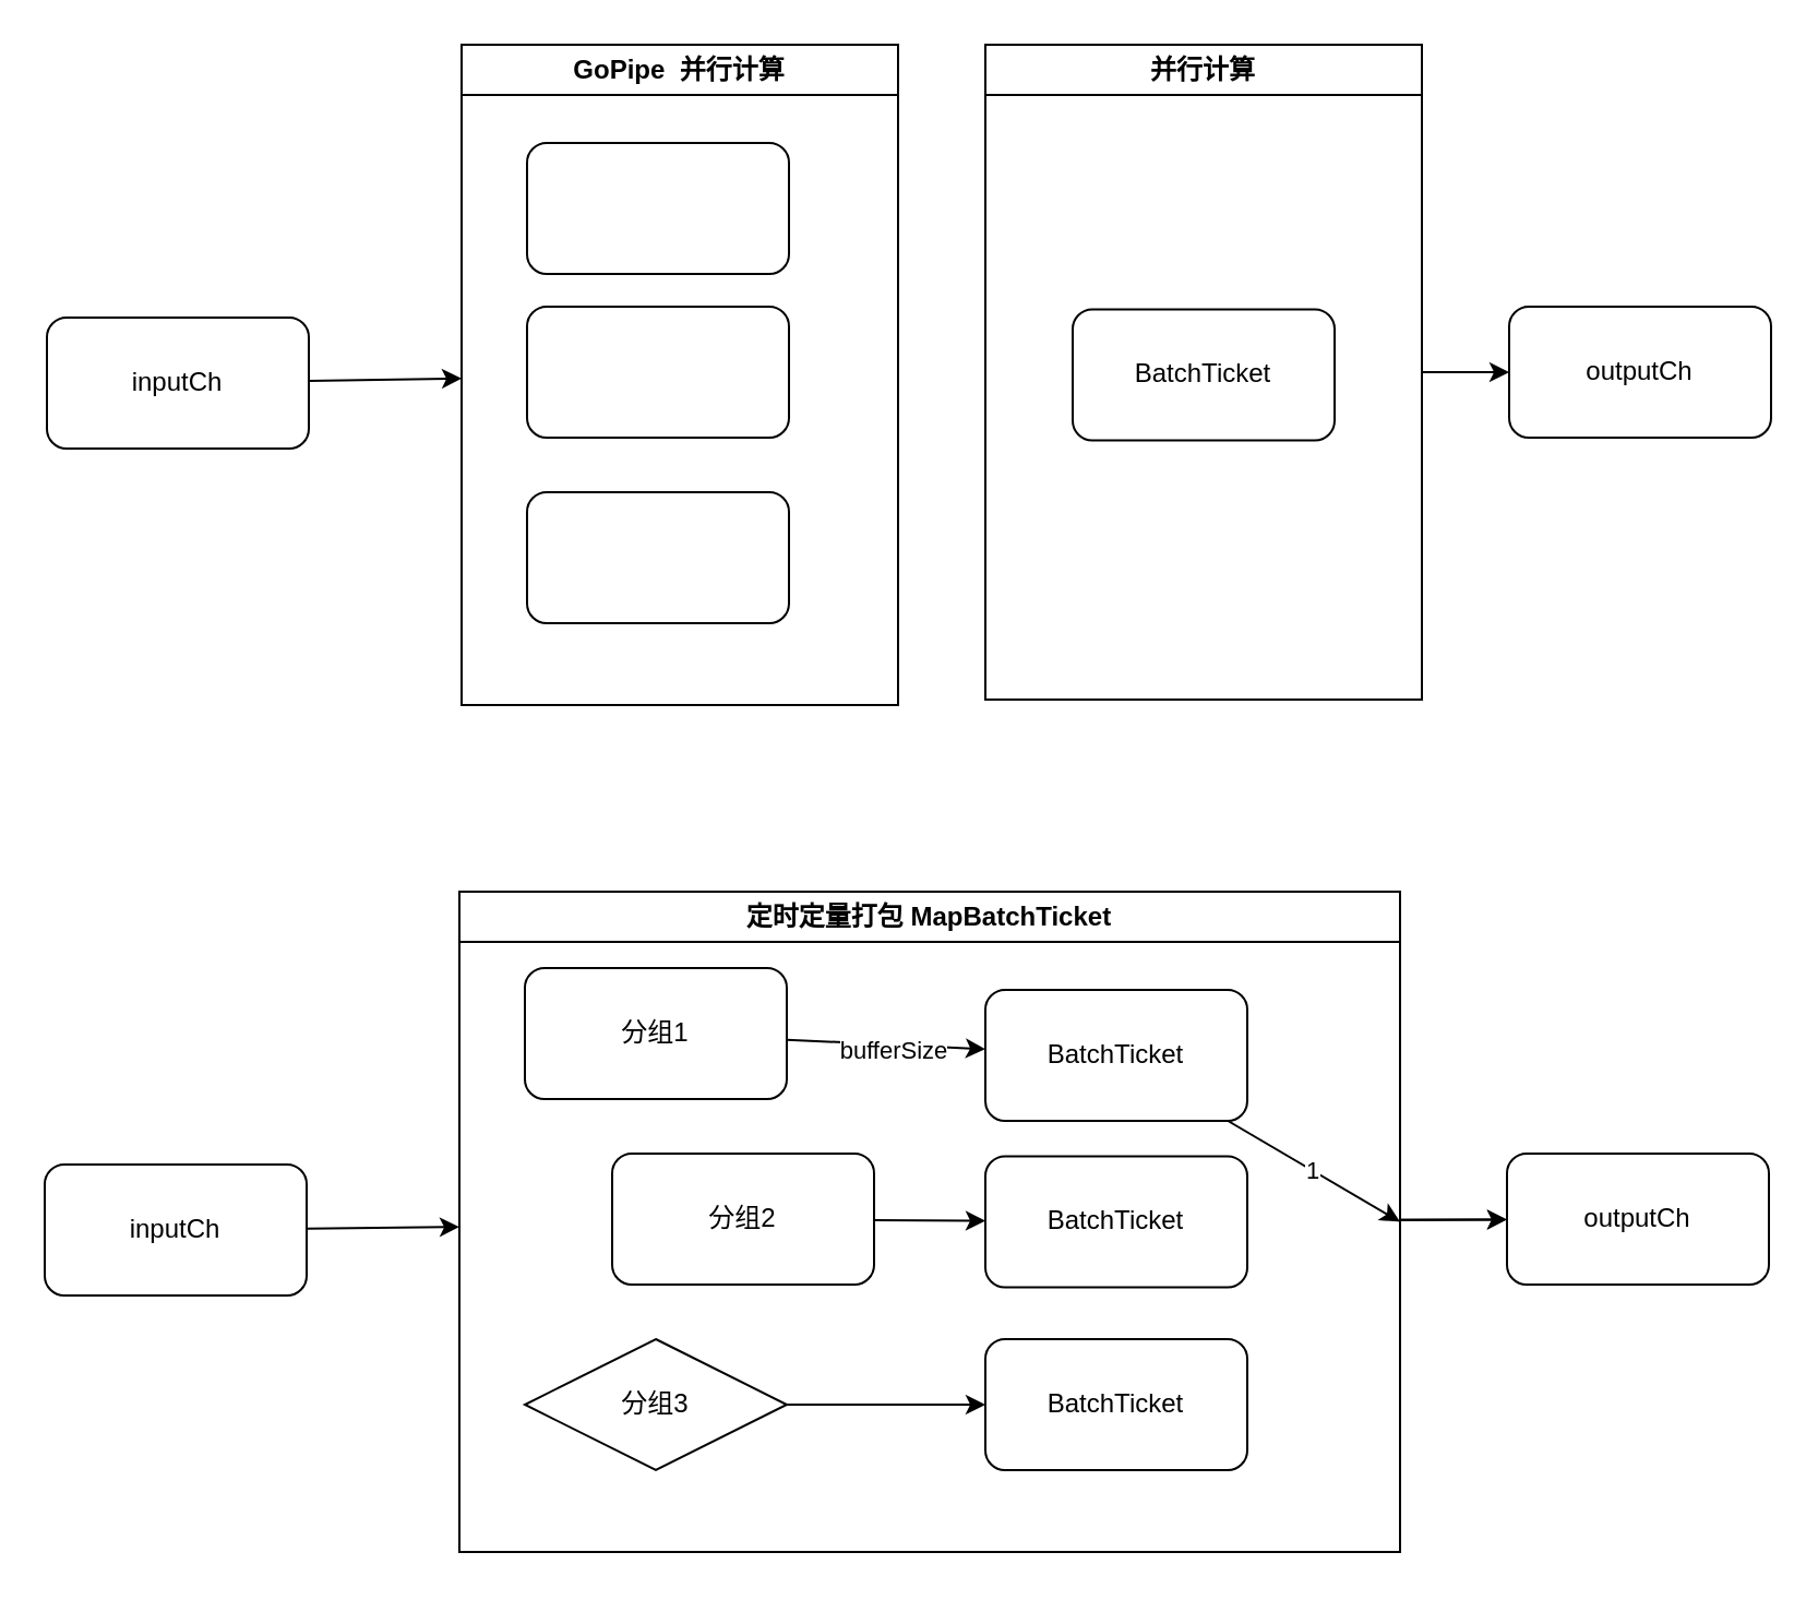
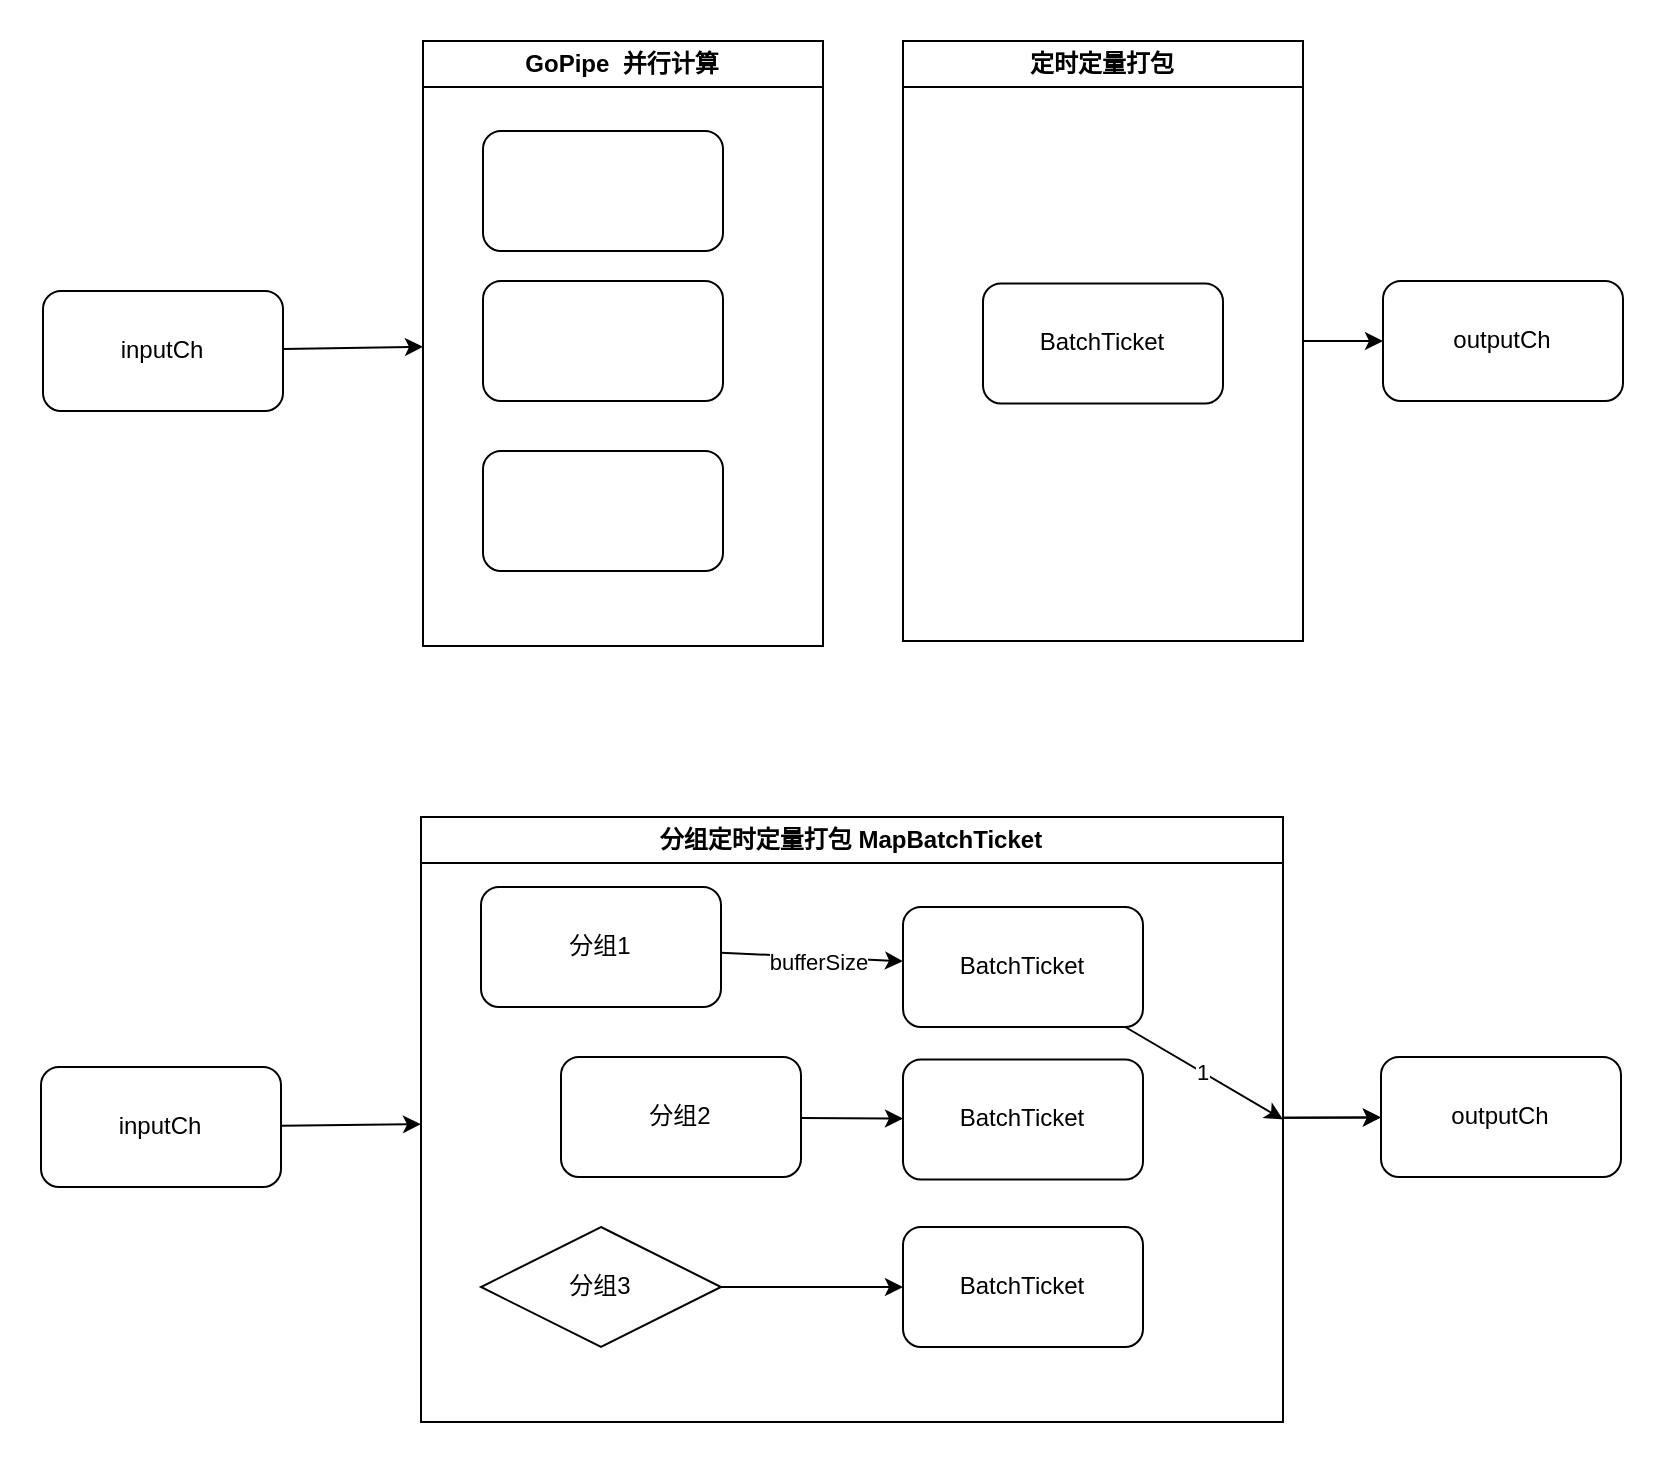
  <mxCell id="0" />
  <mxCell id="1" parent="0" />
  <mxCell id="2" value="inputCh" style="rounded=1;whiteSpace=wrap;html=1;" parent="1" vertex="1"><mxGeometry x="21" y="145" width="120" height="60" as="geometry" /></mxCell>
  <mxCell id="3" style="edgeStyle=none;html=1;" parent="1" source="2" target="4" edge="1"><mxGeometry relative="1" as="geometry"><mxPoint x="211" y="179.262" as="targetPoint" /></mxGeometry></mxCell>
  <mxCell id="4" value="GoPipe&amp;nbsp; 并行计算" style="swimlane;whiteSpace=wrap;html=1;" parent="1" vertex="1"><mxGeometry x="211" y="20" width="200" height="302.5" as="geometry" /></mxCell>
  <mxCell id="5" value="" style="rounded=1;whiteSpace=wrap;html=1;" parent="4" vertex="1"><mxGeometry x="30" y="45" width="120" height="60" as="geometry" /></mxCell>
  <mxCell id="6" value="" style="rounded=1;whiteSpace=wrap;html=1;" parent="4" vertex="1"><mxGeometry x="30" y="120" width="120" height="60" as="geometry" /></mxCell>
  <mxCell id="7" value="" style="rounded=1;whiteSpace=wrap;html=1;" parent="4" vertex="1"><mxGeometry x="30" y="205" width="120" height="60" as="geometry" /></mxCell>
  <mxCell id="8" style="edgeStyle=none;html=1;" parent="1" source="10" target="9" edge="1"><mxGeometry relative="1" as="geometry"><mxPoint x="631" y="175.846" as="sourcePoint" /></mxGeometry></mxCell>
  <mxCell id="9" value="outputCh" style="rounded=1;whiteSpace=wrap;html=1;" parent="1" vertex="1"><mxGeometry x="691" y="140" width="120" height="60" as="geometry" /></mxCell>
- <mxCell id="10" value="并行计算" style="swimlane;whiteSpace=wrap;html=1;" parent="1" vertex="1"><mxGeometry x="451" y="20" width="200" height="300" as="geometry" /></mxCell>
+ <mxCell id="10" value="定时定量打包" style="swimlane;whiteSpace=wrap;html=1;" parent="1" vertex="1"><mxGeometry x="451" y="20" width="200" height="300" as="geometry" /></mxCell>
  <mxCell id="11" value="BatchTicket" style="rounded=1;whiteSpace=wrap;html=1;" parent="10" vertex="1"><mxGeometry x="40" y="121.25" width="120" height="60" as="geometry" /></mxCell>
  <mxCell id="12" value="inputCh" style="rounded=1;whiteSpace=wrap;html=1;" parent="1" vertex="1"><mxGeometry x="20" y="533" width="120" height="60" as="geometry" /></mxCell>
  <mxCell id="13" style="edgeStyle=none;html=1;" parent="1" source="12" target="15" edge="1"><mxGeometry relative="1" as="geometry"><mxPoint x="210" y="567.262" as="targetPoint" /></mxGeometry></mxCell>
  <mxCell id="14" value="" style="edgeStyle=none;html=1;" parent="1" source="15" target="29" edge="1"><mxGeometry relative="1" as="geometry" /></mxCell>
- <mxCell id="15" value="定时定量打包 MapBatchTicket" style="swimlane;whiteSpace=wrap;html=1;" parent="1" vertex="1"><mxGeometry x="210" y="408" width="431" height="302.5" as="geometry" /></mxCell>
+ <mxCell id="15" value="分组定时定量打包 MapBatchTicket" style="swimlane;whiteSpace=wrap;html=1;" parent="1" vertex="1"><mxGeometry x="210" y="408" width="431" height="302.5" as="geometry" /></mxCell>
  <mxCell id="16" style="edgeStyle=none;html=1;" parent="15" source="18" target="25" edge="1"><mxGeometry relative="1" as="geometry" /></mxCell>
  <mxCell id="17" value="bufferSize" style="edgeLabel;html=1;align=center;verticalAlign=middle;resizable=0;points=[];" vertex="1" connectable="0" parent="16"><mxGeometry x="0.077" y="-2" relative="1" as="geometry"><mxPoint as="offset" /></mxGeometry></mxCell>
  <mxCell id="18" value="分组1" style="rounded=1;whiteSpace=wrap;html=1;" parent="15" vertex="1"><mxGeometry x="30" y="35" width="120" height="60" as="geometry" /></mxCell>
  <mxCell id="19" style="edgeStyle=none;html=1;" parent="15" source="20" target="26" edge="1"><mxGeometry relative="1" as="geometry" /></mxCell>
  <mxCell id="20" value="分组2" style="rounded=1;whiteSpace=wrap;html=1;" parent="15" vertex="1"><mxGeometry x="70" y="120" width="120" height="60" as="geometry" /></mxCell>
  <mxCell id="21" style="edgeStyle=none;html=1;" parent="15" source="22" target="27" edge="1"><mxGeometry relative="1" as="geometry" /></mxCell>
  <mxCell id="22" value="分组3" style="rhombus;whiteSpace=wrap;html=1;" parent="15" vertex="1"><mxGeometry x="30" y="205" width="120" height="60" as="geometry" /></mxCell>
  <mxCell id="23" style="edgeStyle=none;html=1;entryX=1;entryY=0.5;entryDx=0;entryDy=0;" edge="1" parent="15" source="25" target="15"><mxGeometry relative="1" as="geometry" /></mxCell>
  <mxCell id="24" value="1" style="edgeLabel;html=1;align=center;verticalAlign=middle;resizable=0;points=[];" vertex="1" connectable="0" parent="23"><mxGeometry x="-0.042" relative="1" as="geometry"><mxPoint as="offset" /></mxGeometry></mxCell>
  <mxCell id="25" value="BatchTicket" style="rounded=1;whiteSpace=wrap;html=1;" parent="15" vertex="1"><mxGeometry x="241" y="45" width="120" height="60" as="geometry" /></mxCell>
  <mxCell id="26" value="BatchTicket" style="rounded=1;whiteSpace=wrap;html=1;" parent="15" vertex="1"><mxGeometry x="241" y="121.25" width="120" height="60" as="geometry" /></mxCell>
  <mxCell id="27" value="BatchTicket" style="rounded=1;whiteSpace=wrap;html=1;" parent="15" vertex="1"><mxGeometry x="241" y="205" width="120" height="60" as="geometry" /></mxCell>
  <mxCell id="28" style="edgeStyle=none;html=1;" parent="1" source="15" target="29" edge="1"><mxGeometry relative="1" as="geometry"><mxPoint x="650" y="558" as="sourcePoint" /></mxGeometry></mxCell>
  <mxCell id="29" value="outputCh" style="rounded=1;whiteSpace=wrap;html=1;" parent="1" vertex="1"><mxGeometry x="690" y="528" width="120" height="60" as="geometry" /></mxCell>
